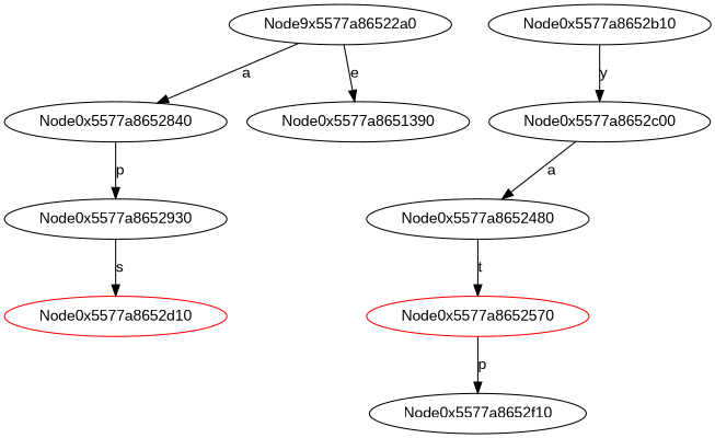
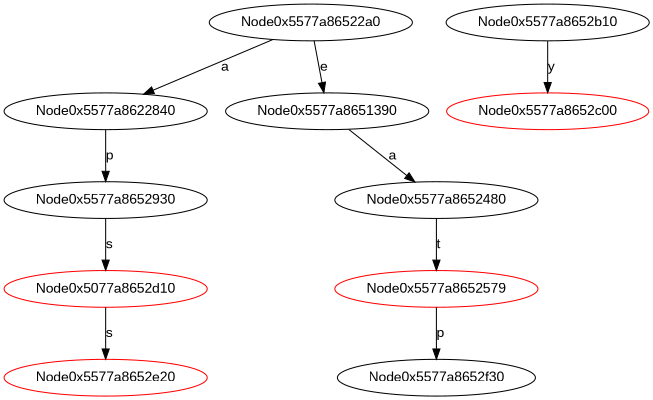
  digraph {
    fontname="Liberation Sans"
    node [fontname="Liberation Sans"]
    edge [fontname="Liberation Sans"]
-   Node0x5577a86522a0 [label=Node9x5577a86522a0]
-   Node0x5577a8652840
+   Node0x5577a86522a0
+   Node0x5577a8652840 [label=Node0x5577a8622840]
    n3 [label=Node0x5577a8651390]
    Node0x5577a8652930
    Node0x5577a8652480
-   Node0x5577a8652d10 [color=red]
-   Node0x5577a8652570 [color=red]
-   Node0x5577a8652f10
-   Node0x5577a8652c00 [color=black]
+   Node0x5577a8652d10 [color=red label=Node0x5077a8652d10]
+   Node0x5577a8652570 [color=red label=Node0x5577a8652579]
+   Node0x5577a8652e20 [color=red]
+   Node0x5577a8652f10 [label=Node0x5577a8652f30]
+   Node0x5577a8652c00 [color=red]
    Node0x5577a8652b10
    Node0x5577a86522a0 -> Node0x5577a8652840 [label=a]
    Node0x5577a86522a0 -> n3 [label=e]
    Node0x5577a8652840 -> Node0x5577a8652930 [label=p]
-   Node0x5577a8652c00 -> Node0x5577a8652480 [label=a]
+   n3 -> Node0x5577a8652480 [label=a]
    Node0x5577a8652930 -> Node0x5577a8652d10 [label=s]
    Node0x5577a8652480 -> Node0x5577a8652570 [label=t]
+   Node0x5577a8652d10 -> Node0x5577a8652e20 [label=s]
    Node0x5577a8652570 -> Node0x5577a8652f10 [label=p]
    Node0x5577a8652b10 -> Node0x5577a8652c00 [label=y]
  }
